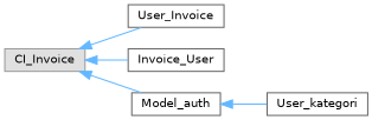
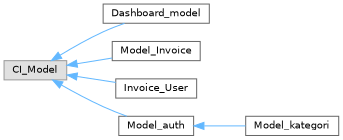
  digraph {
    rankdir=LR
    node [color=grey40 fillcolor=white fontname=Helvetica fontsize=10 shape=box style=filled]
    edge [color=steelblue1 dir=back fontname=Helvetica fontsize=10 labelfontname=Helvetica labelfontsize=10 style=solid]
-   n1 [color=grey60 fillcolor="#E0E0E0" height=0.2 label=CI_Invoice width=0.4]
-   n3 [height=0.2 label=User_Invoice width=0.4]
+   n1 [color=grey60 fillcolor="#E0E0E0" height=0.2 label=CI_Model width=0.4]
+   n2 [height=0.2 label=Dashboard_model width=0.4]
+   n3 [height=0.2 label=Model_Invoice width=0.4]
    n4 [height=0.2 label=Invoice_User width=0.4]
    n5 [height=0.2 label=Model_auth width=0.4]
-   n6 [height=0.2 label=User_kategori width=0.4]
+   n6 [height=0.2 label=Model_kategori width=0.4]
+   n1 -> n2
    n1 -> n3
    n1 -> n4
    n1 -> n5
    n5 -> n6
  }
